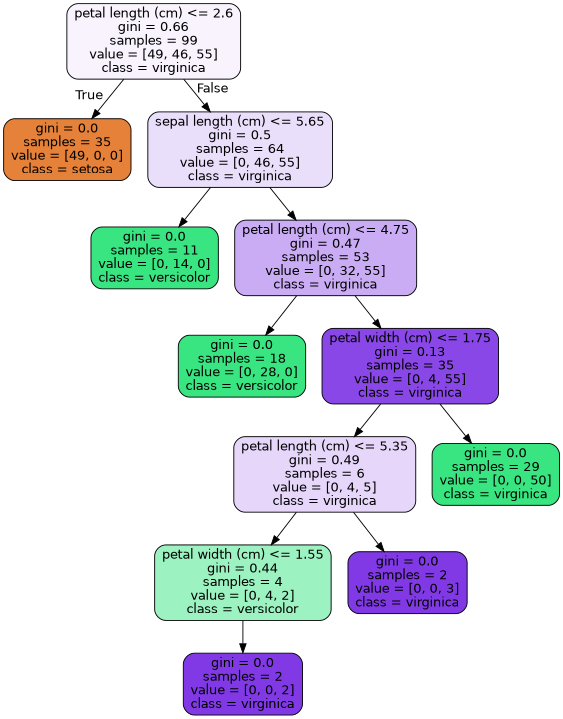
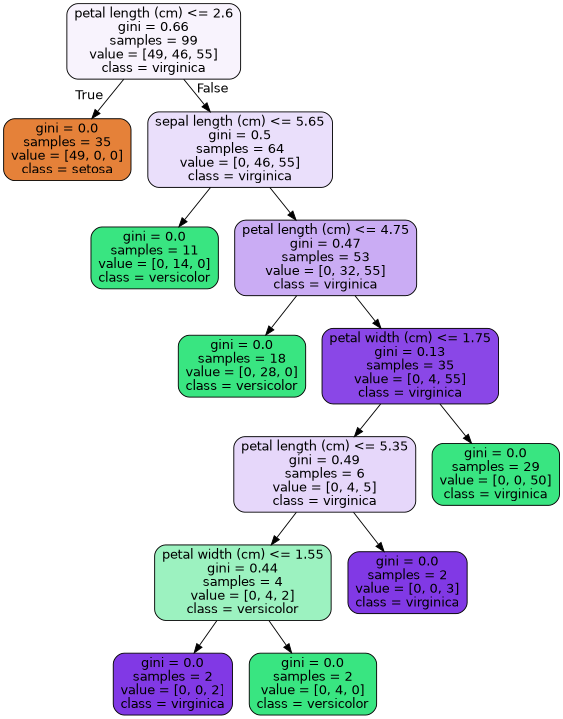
  digraph {
    node [color=black fillcolor="#39e581" fontname=helvetica shape=box style="filled, rounded"]
    edge [fontname=helvetica]
    n1 [fillcolor="#f8f3fd" label="petal length (cm) <= 2.6\ngini = 0.66\nsamples = 99\nvalue = [49, 46, 55]\nclass = virginica"]
    n2 [fillcolor="#e58139" label="gini = 0.0\nsamples = 35\nvalue = [49, 0, 0]\nclass = setosa"]
    n3 [fillcolor="#eadffb" label="sepal length (cm) <= 5.65\ngini = 0.5\nsamples = 64\nvalue = [0, 46, 55]\nclass = virginica"]
    n4 [label="gini = 0.0\nsamples = 11\nvalue = [0, 14, 0]\nclass = versicolor"]
    n5 [fillcolor="#caacf4" label="petal length (cm) <= 4.75\ngini = 0.47\nsamples = 53\nvalue = [0, 32, 55]\nclass = virginica"]
    n6 [label="gini = 0.0\nsamples = 18\nvalue = [0, 28, 0]\nclass = versicolor"]
    n7 [fillcolor="#8a47e7" label="petal width (cm) <= 1.75\ngini = 0.13\nsamples = 35\nvalue = [0, 4, 55]\nclass = virginica"]
    n8 [fillcolor="#e6d7fa" label="petal length (cm) <= 5.35\ngini = 0.49\nsamples = 6\nvalue = [0, 4, 5]\nclass = virginica"]
    n9 [label="gini = 0.0\nsamples = 29\nvalue = [0, 0, 50]\nclass = virginica"]
    n10 [fillcolor="#9cf2c0" label="petal width (cm) <= 1.55\ngini = 0.44\nsamples = 4\nvalue = [0, 4, 2]\nclass = versicolor"]
    n11 [fillcolor="#8139e5" label="gini = 0.0\nsamples = 2\nvalue = [0, 0, 3]\nclass = virginica"]
    n12 [fillcolor="#8139e5" label="gini = 0.0\nsamples = 2\nvalue = [0, 0, 2]\nclass = virginica"]
+   n13 [label="gini = 0.0\nsamples = 2\nvalue = [0, 4, 0]\nclass = versicolor"]
    n1 -> n2 [headlabel=True labelangle=45 labeldistance=2.5]
    n1 -> n3 [headlabel=False labelangle=-45 labeldistance=2.5]
    n3 -> n4
    n3 -> n5
    n5 -> n6
    n5 -> n7
    n7 -> n8
    n7 -> n9
    n8 -> n10
    n8 -> n11
    n10 -> n12
+   n10 -> n13
  }
